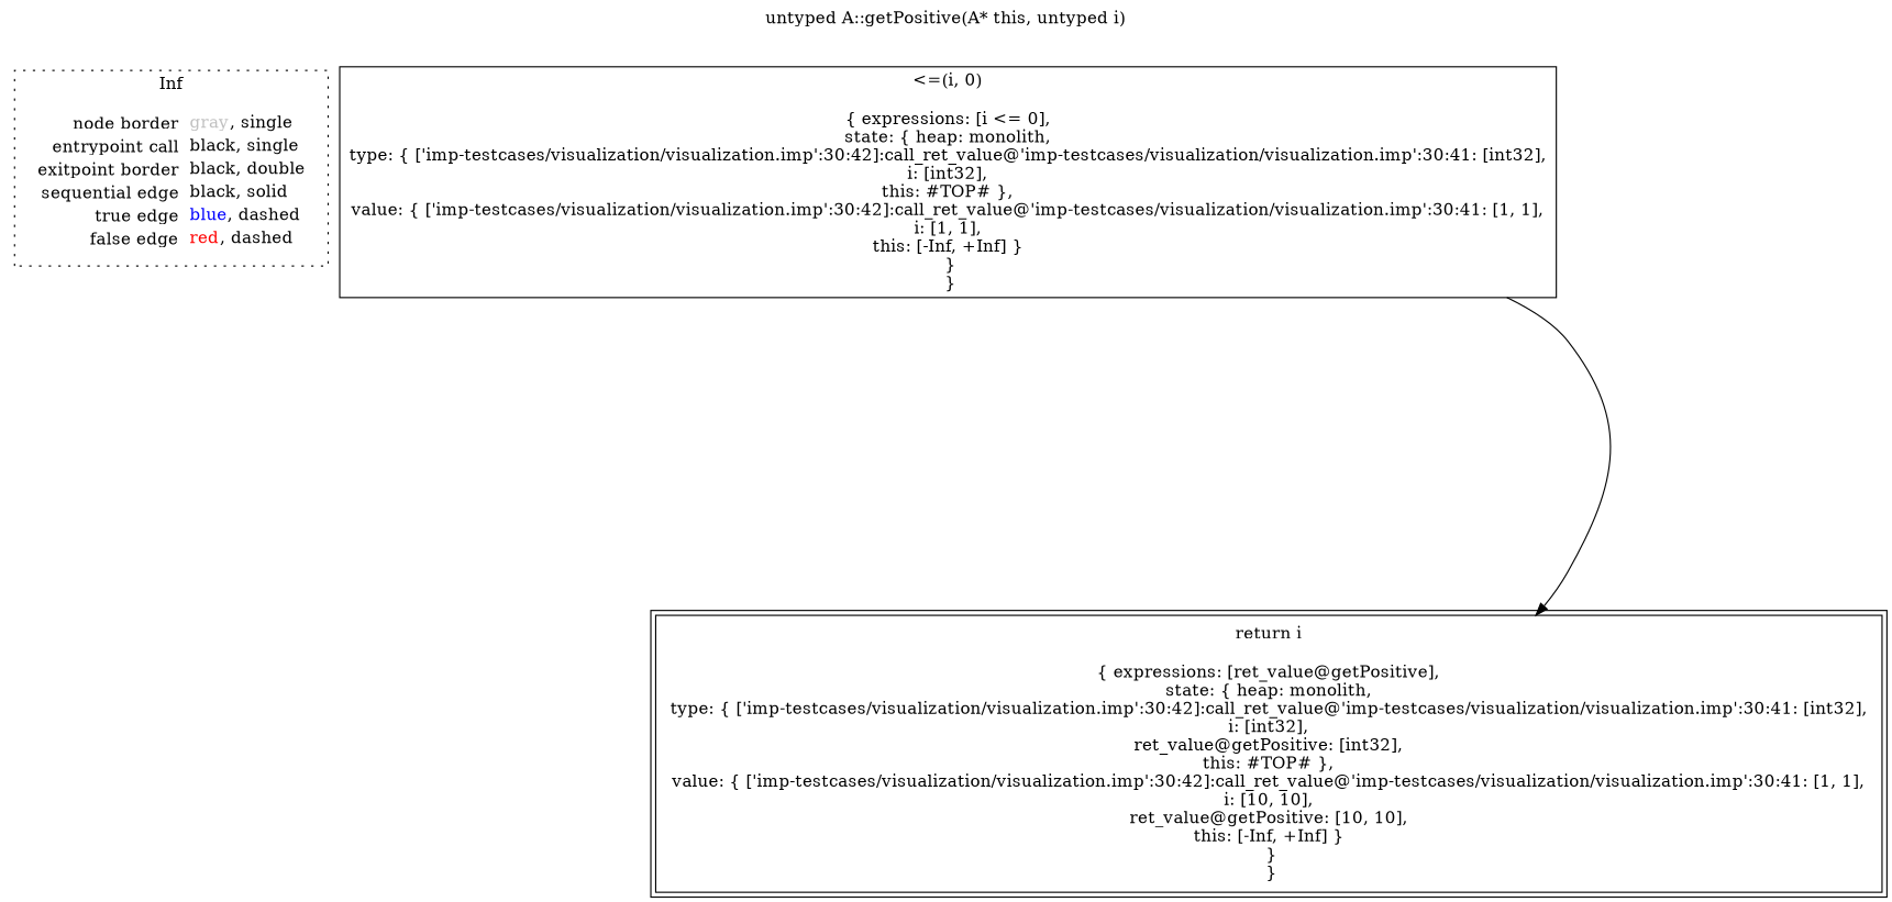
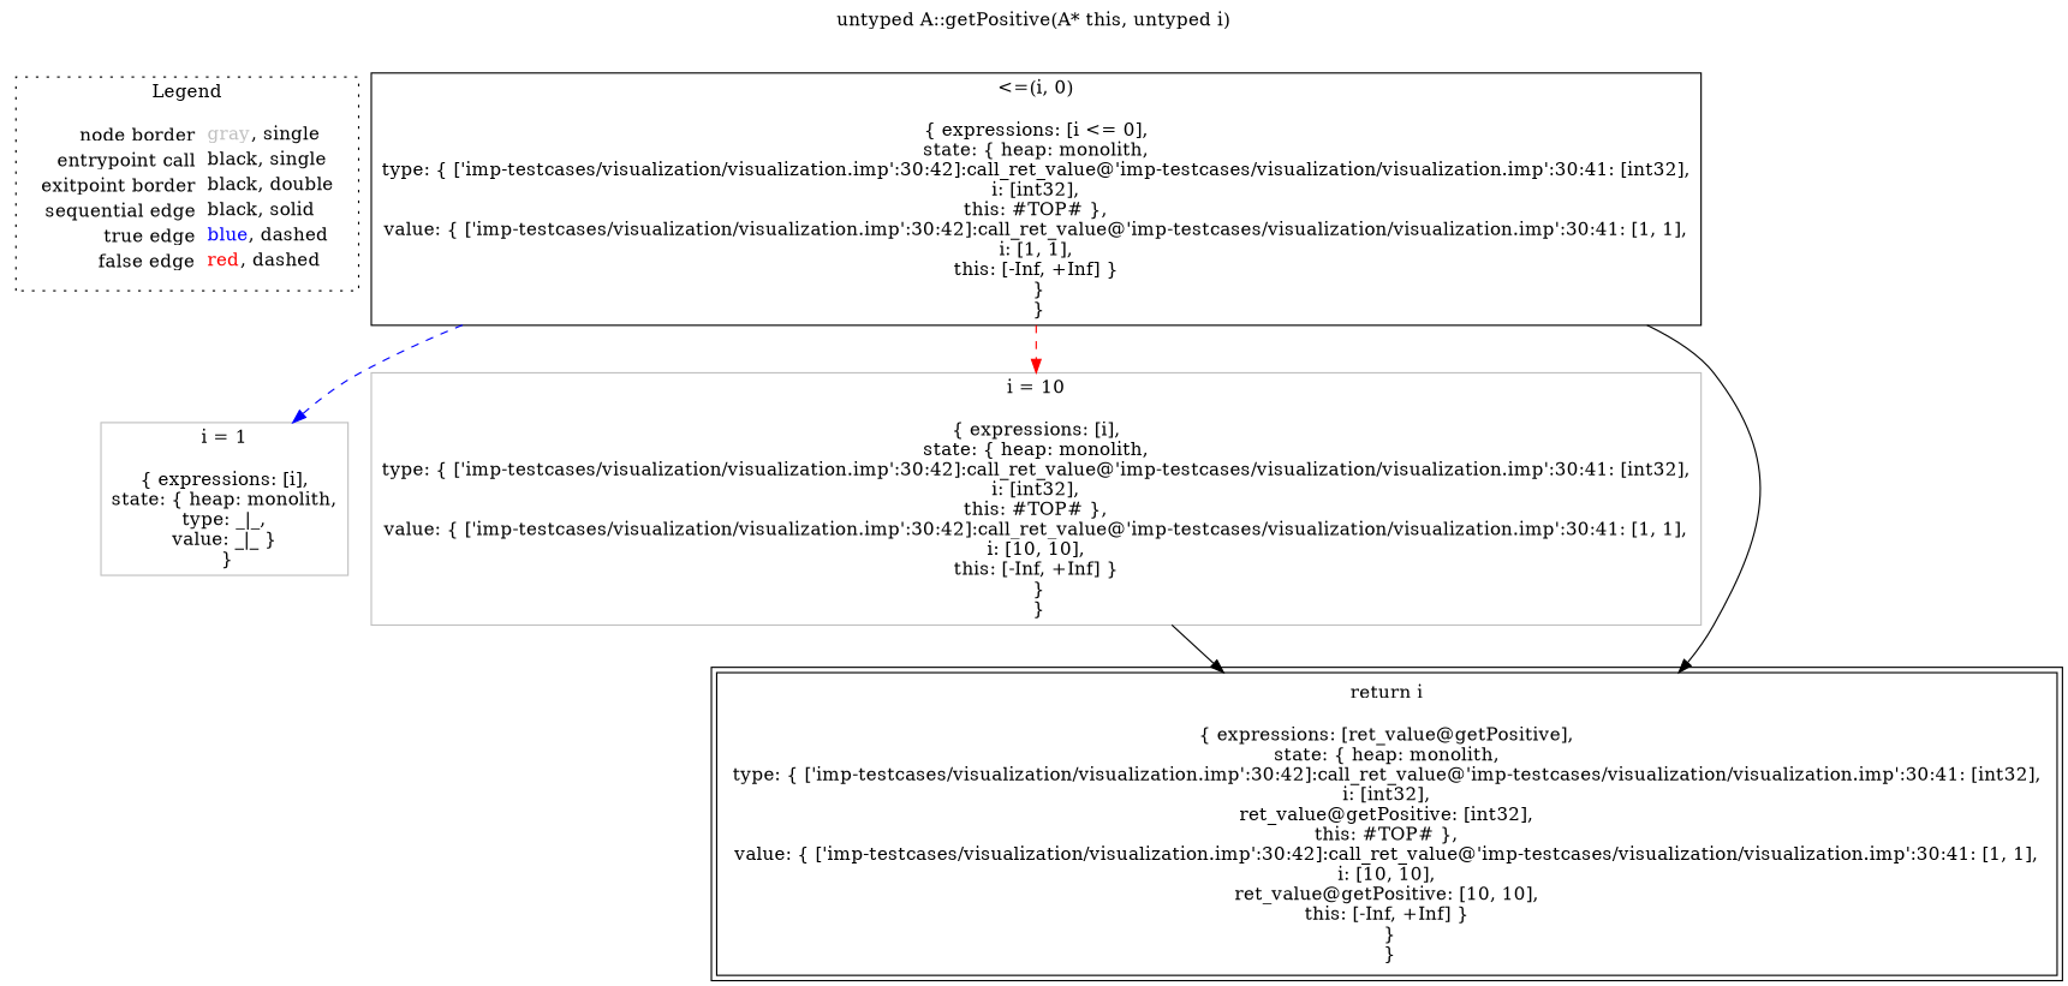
  digraph {
    label="untyped A::getPositive(A* this, untyped i)"
    labelloc=t
    node [shape=rect color=black]
    edge [color=black]
    n1 [label=<<table border="0" cellpadding="2" cellspacing="0" cellborder="0"><tr><td align="right">node border&nbsp;</td><td align="left"><font color="gray">gray</font>, single</td></tr><tr><td align="right">entrypoint call&nbsp;</td><td align="left"><font color="black">black</font>, single</td></tr><tr><td align="right">exitpoint border&nbsp;</td><td align="left"><font color="black">black</font>, double</td></tr><tr><td align="right">sequential edge&nbsp;</td><td align="left"><font color="black">black</font>, solid</td></tr><tr><td align="right">true edge&nbsp;</td><td align="left"><font color="blue">blue</font>, dashed</td></tr><tr><td align="right">false edge&nbsp;</td><td align="left"><font color="red">red</font>, dashed</td></tr></table>> shape=plaintext color=""]
    n2 [label=<&lt;=(i, 0)<BR/><BR/>{ expressions: [i &lt;= 0],<BR/>state: { heap: monolith,<BR/>type: { ['imp-testcases/visualization/visualization.imp':30:42]:call_ret_value@'imp-testcases/visualization/visualization.imp':30:41: [int32],<BR/>i: [int32],<BR/>this: #TOP# },<BR/>value: { ['imp-testcases/visualization/visualization.imp':30:42]:call_ret_value@'imp-testcases/visualization/visualization.imp':30:41: [1, 1],<BR/>i: [1, 1],<BR/>this: [-Inf, +Inf] }<BR/> }<BR/> }<BR/>>]
+   n3 [color=gray label=<i = 1<BR/><BR/>{ expressions: [i],<BR/>state: { heap: monolith,<BR/>type: _|_,<BR/>value: _|_ }<BR/> }<BR/>>]
+   n4 [color=gray label=<i = 10<BR/><BR/>{ expressions: [i],<BR/>state: { heap: monolith,<BR/>type: { ['imp-testcases/visualization/visualization.imp':30:42]:call_ret_value@'imp-testcases/visualization/visualization.imp':30:41: [int32],<BR/>i: [int32],<BR/>this: #TOP# },<BR/>value: { ['imp-testcases/visualization/visualization.imp':30:42]:call_ret_value@'imp-testcases/visualization/visualization.imp':30:41: [1, 1],<BR/>i: [10, 10],<BR/>this: [-Inf, +Inf] }<BR/> }<BR/> }<BR/>>]
    n5 [label=<return i<BR/><BR/>{ expressions: [ret_value@getPositive],<BR/>state: { heap: monolith,<BR/>type: { ['imp-testcases/visualization/visualization.imp':30:42]:call_ret_value@'imp-testcases/visualization/visualization.imp':30:41: [int32],<BR/>i: [int32],<BR/>ret_value@getPositive: [int32],<BR/>this: #TOP# },<BR/>value: { ['imp-testcases/visualization/visualization.imp':30:42]:call_ret_value@'imp-testcases/visualization/visualization.imp':30:41: [1, 1],<BR/>i: [10, 10],<BR/>ret_value@getPositive: [10, 10],<BR/>this: [-Inf, +Inf] }<BR/> }<BR/> }<BR/>> peripheries=2]
    subgraph cluster_1 {
-     label=Inf
+     label=Legend
      style=dotted
      n1
    }
+   n2 -> n3 [color=blue style=dashed]
+   n2 -> n4 [color=red style=dashed]
    n2 -> n5
+   n4 -> n5
  }
